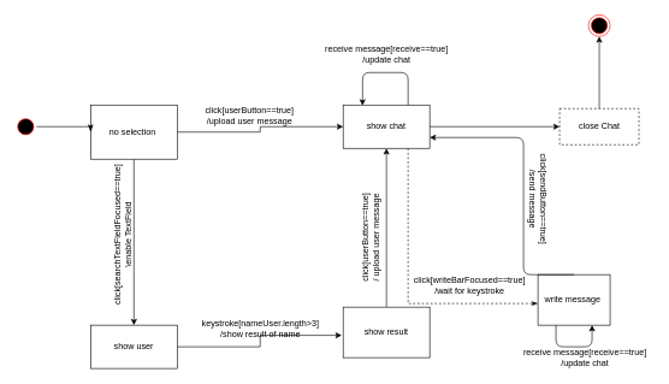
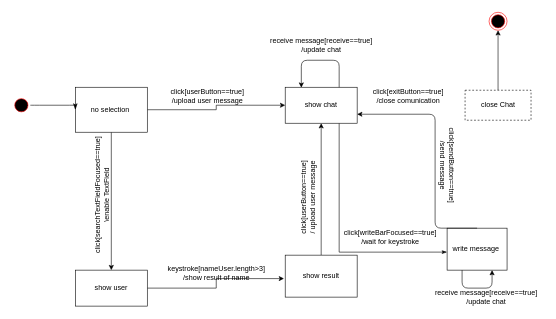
  <mxCell id="0" />
  <mxCell id="1" parent="0" />
  <mxCell id="2" style="edgeStyle=orthogonalEdgeStyle;rounded=0;orthogonalLoop=1;jettySize=auto;html=1;" edge="1" parent="1" source="4" target="10"><mxGeometry relative="1" as="geometry" /></mxCell>
  <mxCell id="3" style="edgeStyle=orthogonalEdgeStyle;rounded=0;orthogonalLoop=1;jettySize=auto;html=1;" edge="1" parent="1" source="4" target="12"><mxGeometry relative="1" as="geometry" /></mxCell>
  <mxCell id="4" value="no selection&amp;nbsp;" style="rounded=0;whiteSpace=wrap;html=1;" vertex="1" parent="1"><mxGeometry x="125" y="145" width="120" height="75" as="geometry" /></mxCell>
  <mxCell id="5" value="" style="ellipse;html=1;shape=endState;fillColor=#000000;strokeColor=#ff0000;" vertex="1" parent="1"><mxGeometry x="815" y="20" width="30" height="30" as="geometry" /></mxCell>
  <mxCell id="6" value="" style="ellipse;html=1;shape=startState;fillColor=#000000;strokeColor=#ff0000;" vertex="1" parent="1"><mxGeometry x="20" y="160" width="30" height="30" as="geometry" /></mxCell>
  <mxCell id="7" value="" style="edgeStyle=orthogonalEdgeStyle;html=1;verticalAlign=bottom;endArrow=classicThin;endSize=8;entryX=0;entryY=0.5;entryDx=0;entryDy=0;endFill=1;exitX=1;exitY=0.5;exitDx=0;exitDy=0;" edge="1" source="6" parent="1" target="4"><mxGeometry relative="1" as="geometry"><mxPoint x="40" y="420" as="targetPoint" /><Array as="points"><mxPoint x="55" y="175" /><mxPoint x="55" y="175" /></Array></mxGeometry></mxCell>
- <mxCell id="8" style="edgeStyle=orthogonalEdgeStyle;rounded=0;orthogonalLoop=1;jettySize=auto;html=1;exitX=1;exitY=0.5;exitDx=0;exitDy=0;entryX=0;entryY=0.5;entryDx=0;entryDy=0;" edge="1" parent="1" source="10" target="17"><mxGeometry relative="1" as="geometry" /></mxCell>
- <mxCell id="9" style="edgeStyle=orthogonalEdgeStyle;rounded=0;orthogonalLoop=1;jettySize=auto;html=1;exitX=0.75;exitY=1;exitDx=0;exitDy=0;entryX=-0.002;entryY=0.571;entryDx=0;entryDy=0;entryPerimeter=0;endArrow=classicThin;endFill=1;strokeColor=#000000;dashed=1;" edge="1" parent="1" source="10" target="25"><mxGeometry relative="1" as="geometry" /></mxCell>
+ <mxCell id="9" style="edgeStyle=orthogonalEdgeStyle;rounded=0;orthogonalLoop=1;jettySize=auto;html=1;exitX=0.75;exitY=1;exitDx=0;exitDy=0;entryX=-0.002;entryY=0.571;entryDx=0;entryDy=0;entryPerimeter=0;endArrow=classicThin;endFill=1;strokeColor=#000000;" edge="1" parent="1" source="10" target="25"><mxGeometry relative="1" as="geometry" /></mxCell>
  <mxCell id="10" value="show chat" style="rounded=0;whiteSpace=wrap;html=1;" vertex="1" parent="1"><mxGeometry x="475" y="145" width="120" height="60" as="geometry" /></mxCell>
  <mxCell id="11" style="edgeStyle=orthogonalEdgeStyle;rounded=0;orthogonalLoop=1;jettySize=auto;html=1;entryX=-0.017;entryY=0.559;entryDx=0;entryDy=0;entryPerimeter=0;" edge="1" parent="1" source="12" target="15"><mxGeometry relative="1" as="geometry"><mxPoint x="445" y="410" as="targetPoint" /></mxGeometry></mxCell>
  <mxCell id="12" value="show user" style="rounded=0;whiteSpace=wrap;html=1;" vertex="1" parent="1"><mxGeometry x="125" y="450" width="120" height="60" as="geometry" /></mxCell>
  <mxCell id="13" style="edgeStyle=orthogonalEdgeStyle;orthogonalLoop=1;jettySize=auto;html=1;exitX=0.5;exitY=0;exitDx=0;exitDy=0;strokeColor=none;rounded=0;" edge="1" parent="1" source="10" target="10"><mxGeometry relative="1" as="geometry"><Array as="points"><mxPoint x="475" y="110" /><mxPoint x="595" y="110" /><mxPoint x="595" y="210" /><mxPoint x="475" y="210" /></Array></mxGeometry></mxCell>
  <mxCell id="14" style="edgeStyle=orthogonalEdgeStyle;rounded=0;orthogonalLoop=1;jettySize=auto;html=1;entryX=0.5;entryY=1;entryDx=0;entryDy=0;" edge="1" parent="1" source="15" target="10"><mxGeometry relative="1" as="geometry" /></mxCell>
  <mxCell id="15" value="show result" style="rounded=0;whiteSpace=wrap;html=1;" vertex="1" parent="1"><mxGeometry x="475" y="425" width="120" height="70" as="geometry" /></mxCell>
  <mxCell id="16" style="edgeStyle=orthogonalEdgeStyle;rounded=0;orthogonalLoop=1;jettySize=auto;html=1;entryX=0.5;entryY=1;entryDx=0;entryDy=0;" edge="1" parent="1" source="17" target="5"><mxGeometry relative="1" as="geometry" /></mxCell>
  <mxCell id="17" value="close Chat" style="html=1;dashed=1;" vertex="1" parent="1"><mxGeometry x="775" y="150" width="110" height="50" as="geometry" /></mxCell>
  <mxCell id="18" value="click[userButton==true] &lt;br&gt;/upload user message" style="text;html=1;align=center;verticalAlign=middle;resizable=0;points=[];autosize=1;" vertex="1" parent="1"><mxGeometry x="275" y="145" width="140" height="30" as="geometry" /></mxCell>
  <mxCell id="19" value="click[searchTextFieldFocused==true]&lt;br&gt;\enable TextField" style="text;html=1;align=center;verticalAlign=middle;resizable=0;points=[];autosize=1;rotation=-90;" vertex="1" parent="1"><mxGeometry x="65" y="310" width="210" height="30" as="geometry" /></mxCell>
  <mxCell id="20" value="keystroke[nameUser.length&amp;gt;3]&lt;br&gt;/show result of name" style="text;html=1;align=center;verticalAlign=middle;resizable=0;points=[];autosize=1;" vertex="1" parent="1"><mxGeometry x="270" y="440" width="180" height="30" as="geometry" /></mxCell>
  <mxCell id="21" value="click[userButton==true]&lt;br&gt;/ upload user message" style="text;html=1;align=center;verticalAlign=middle;resizable=0;points=[];autosize=1;rotation=-90;" vertex="1" parent="1"><mxGeometry x="444" y="314" width="140" height="30" as="geometry" /></mxCell>
  <mxCell id="22" value="receive message[receive==true]&lt;br&gt;/update chat" style="text;html=1;align=center;verticalAlign=middle;resizable=0;points=[];autosize=1;" vertex="1" parent="1"><mxGeometry x="440" y="60" width="190" height="30" as="geometry" /></mxCell>
  <mxCell id="23" value="" style="edgeStyle=elbowEdgeStyle;elbow=horizontal;endArrow=classic;html=1;strokeColor=#000000;exitX=0.75;exitY=0;exitDx=0;exitDy=0;entryX=0.224;entryY=0.011;entryDx=0;entryDy=0;entryPerimeter=0;" edge="1" parent="1" source="10" target="10"><mxGeometry width="50" height="50" relative="1" as="geometry"><mxPoint x="355" y="270" as="sourcePoint" /><mxPoint x="405" y="220" as="targetPoint" /><Array as="points"><mxPoint x="502" y="100" /><mxPoint x="535" y="100" /></Array></mxGeometry></mxCell>
+ <mxCell id="24" value="click[exitButton==true]&lt;br&gt;/close comunication" style="text;html=1;align=center;verticalAlign=middle;resizable=0;points=[];autosize=1;" vertex="1" parent="1"><mxGeometry x="615" y="145" width="130" height="30" as="geometry" /></mxCell>
  <mxCell id="25" value="write message&amp;nbsp;" style="rounded=0;whiteSpace=wrap;html=1;" vertex="1" parent="1"><mxGeometry x="745" y="380" width="100" height="70" as="geometry" /></mxCell>
  <mxCell id="26" value="click[writeBarFocused==true]&lt;br&gt;/wait for keystroke" style="text;html=1;align=center;verticalAlign=middle;resizable=0;points=[];autosize=1;" vertex="1" parent="1"><mxGeometry x="565" y="380" width="170" height="30" as="geometry" /></mxCell>
  <mxCell id="27" value="" style="edgeStyle=elbowEdgeStyle;elbow=horizontal;endArrow=classic;html=1;strokeColor=#000000;exitX=0.25;exitY=1;exitDx=0;exitDy=0;entryX=0.75;entryY=1;entryDx=0;entryDy=0;" edge="1" parent="1" source="25" target="25"><mxGeometry width="50" height="50" relative="1" as="geometry"><mxPoint x="355" y="260" as="sourcePoint" /><mxPoint x="405" y="210" as="targetPoint" /><Array as="points"><mxPoint x="795" y="480" /><mxPoint x="795" y="470" /><mxPoint x="815" y="430" /><mxPoint x="805" y="420" /><mxPoint x="805" y="440" /></Array></mxGeometry></mxCell>
  <mxCell id="28" value="receive message[receive==true]&lt;br&gt;/update chat" style="text;html=1;align=center;verticalAlign=middle;resizable=0;points=[];autosize=1;" vertex="1" parent="1"><mxGeometry x="715" y="480" width="190" height="30" as="geometry" /></mxCell>
  <mxCell id="29" value="" style="edgeStyle=elbowEdgeStyle;elbow=horizontal;endArrow=classic;html=1;strokeColor=#000000;exitX=0.5;exitY=0;exitDx=0;exitDy=0;" edge="1" parent="1" source="25"><mxGeometry width="50" height="50" relative="1" as="geometry"><mxPoint x="355" y="260" as="sourcePoint" /><mxPoint x="595" y="190" as="targetPoint" /><Array as="points"><mxPoint x="725" y="300" /></Array></mxGeometry></mxCell>
  <mxCell id="30" value="click[sendButton==true]&lt;br&gt;/send message" style="text;html=1;align=center;verticalAlign=middle;resizable=0;points=[];autosize=1;rotation=90;" vertex="1" parent="1"><mxGeometry x="675" y="260" width="140" height="30" as="geometry" /></mxCell>
